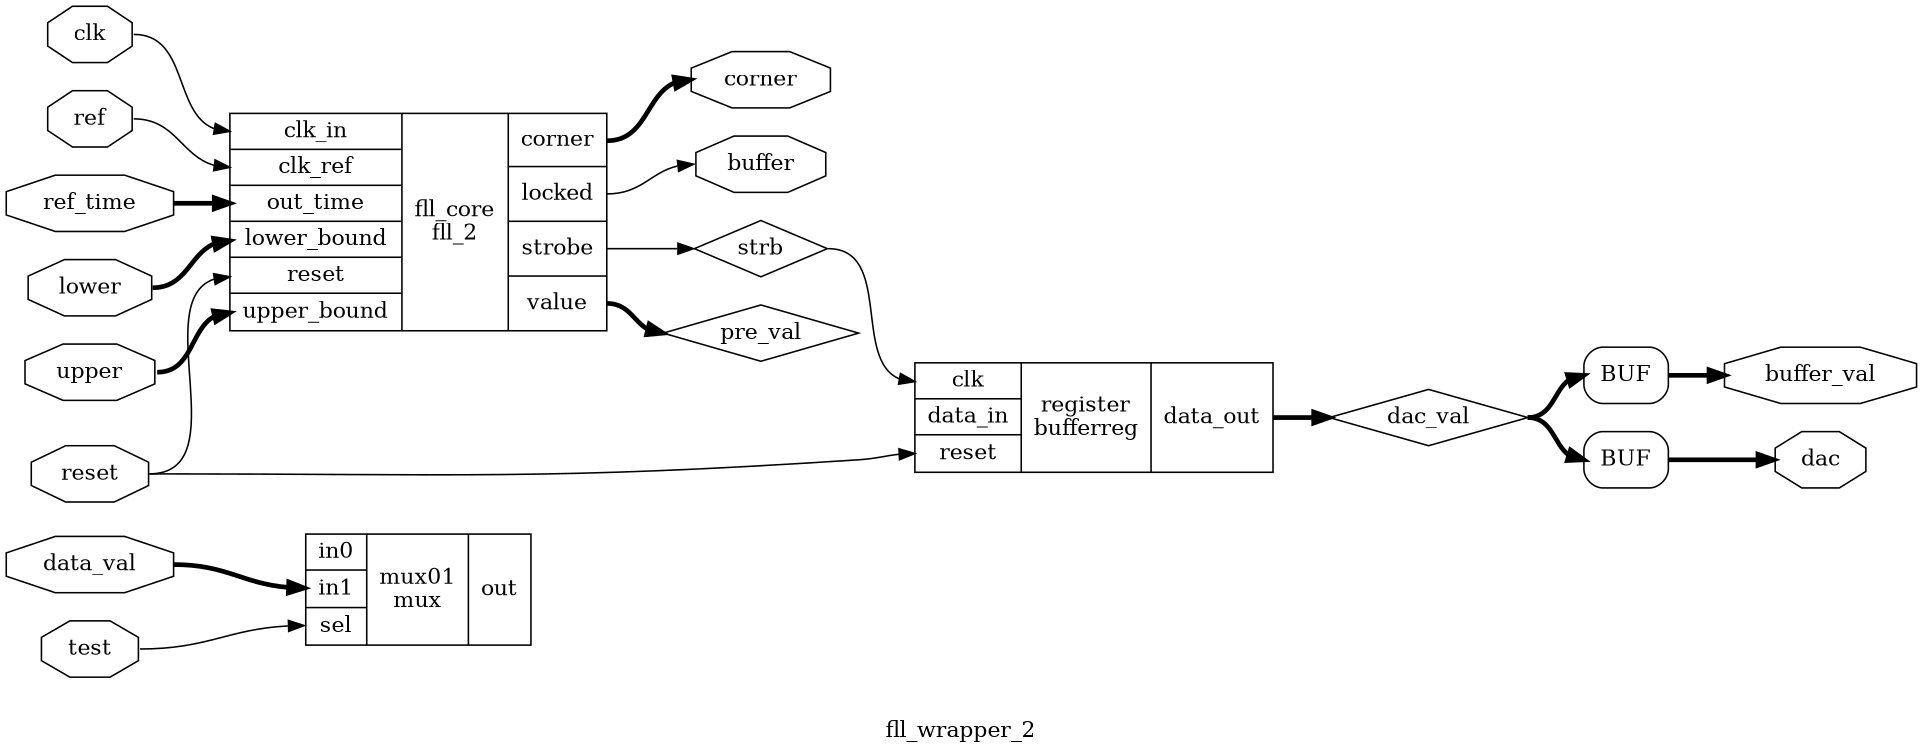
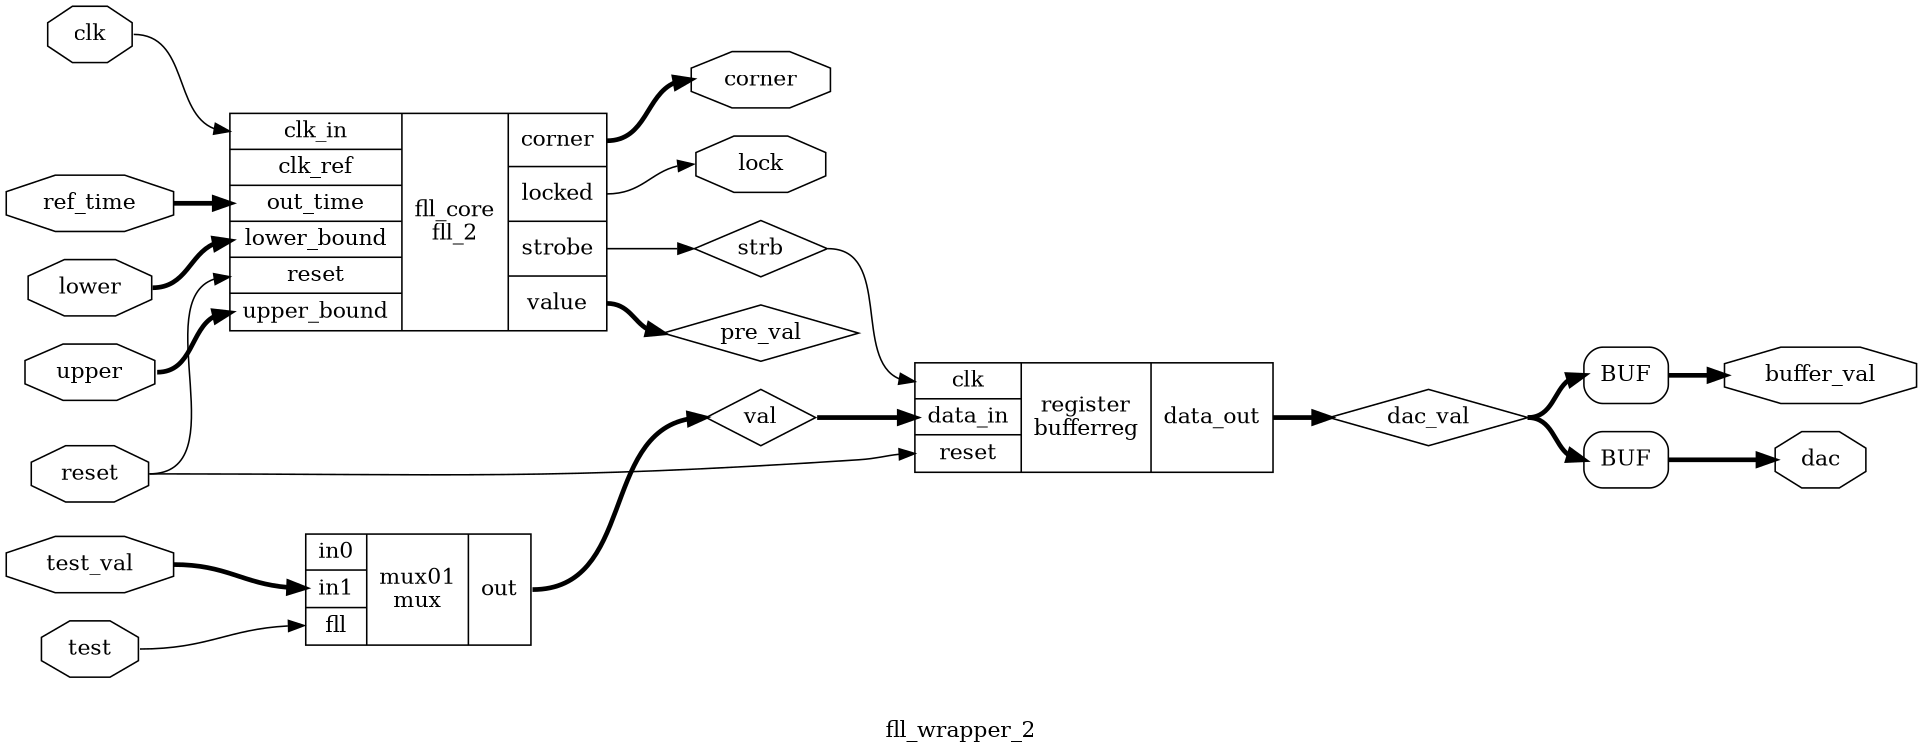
  digraph {
    label=fll_wrapper_2
    rankdir=LR
    remincross=true
    node [color=black fontcolor=black shape=octagon]
    edge [color=black headport=w style="setlinewidth(3)" tailport=e]
    n1 [label=dac_val shape=diamond]
    n2 [label=BUF shape=box style=rounded color="" fontcolor=""]
    n3 [label=BUF shape=box style=rounded color="" fontcolor=""]
    n4 [label=buffer_val]
    n5 [label=dac]
+   n6 [label=val shape=diamond]
    n7 [label="{{<p14> clk|<p17> data_in|<p15> reset}|register\nbufferreg|{<p18> data_out}}" shape=record color="" fontcolor=""]
    n8 [label=pre_val shape=diamond]
-   n9 [label="{{<p20> in0|<p21> in1|<p22> sel}|mux01\nmux|{<p23> out}}" shape=record color="" fontcolor=""]
+   n9 [label="{{<p20> in0|<p21> in1|<p22> fll}|mux01\nmux|{<p23> out}}" shape=record color="" fontcolor=""]
    n10 [label=strb shape=diamond]
-   n11 [label=buffer]
+   n11 [label=lock]
    n12 [label=corner]
    n13 [label=test]
-   n14 [label=data_val]
+   n14 [label=test_val]
    n15 [label=ref_time]
    n16 [label="{{<p25> clk_in|<p26> clk_ref|<p27> out_time|<p28> lower_bound|<p15> reset|<p29> upper_bound}|fll_core\nfll_2|{<p6> corner|<p30> locked|<p31> strobe|<p32> value}}" shape=record color="" fontcolor=""]
    n17 [label=lower]
    n18 [label=upper]
    n19 [label=clk]
    n20 [label=reset]
-   n21 [label=ref]
    n1 -> n2 [headport="w:w"]
    n1 -> n3 [headport="w:w"]
    n2 -> n4 [tailport="e:e"]
    n3 -> n5 [tailport="e:e"]
+   n6 -> n7 [headport="p17:w"]
    n7 -> n1 [tailport="p18:e"]
+   n9 -> n6 [tailport="p23:e"]
    n10 -> n7 [headport="p14:w" style=""]
    n13 -> n9 [headport="p22:w" style=""]
    n14 -> n9 [headport="p21:w"]
    n15 -> n16 [headport="p27:w"]
    n16 -> n8 [tailport="p32:e"]
    n16 -> n10 [tailport="p31:e" style=""]
    n16 -> n11 [tailport="p30:e" style=""]
    n16 -> n12 [tailport="p6:e"]
    n17 -> n16 [headport="p28:w"]
    n18 -> n16 [headport="p29:w"]
    n19 -> n16 [headport="p25:w" style=""]
    n20 -> n7 [headport="p15:w" style=""]
    n20 -> n16 [headport="p15:w" style=""]
-   n21 -> n16 [headport="p26:w" style=""]
  }
